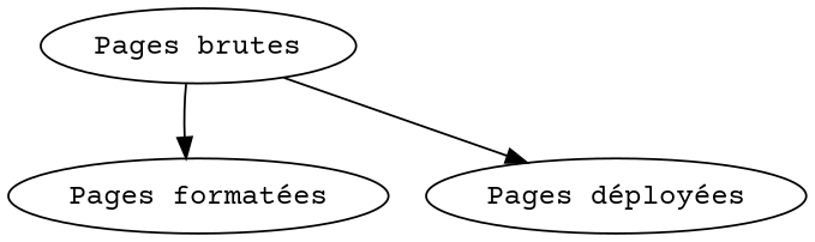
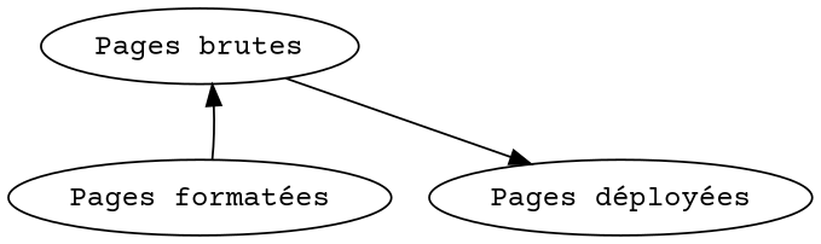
  digraph {
    fontname="Courier Prime"
    node [fontname="Courier Prime"]
    edge [fontname="Courier Prime"]
    n1 [label="Pages brutes"]
    n2 [label="Pages formatées"]
    n3 [label="Pages déployées"]
-   n1 -> n2
+   n2 -> n1
    n1 -> n3
  }
